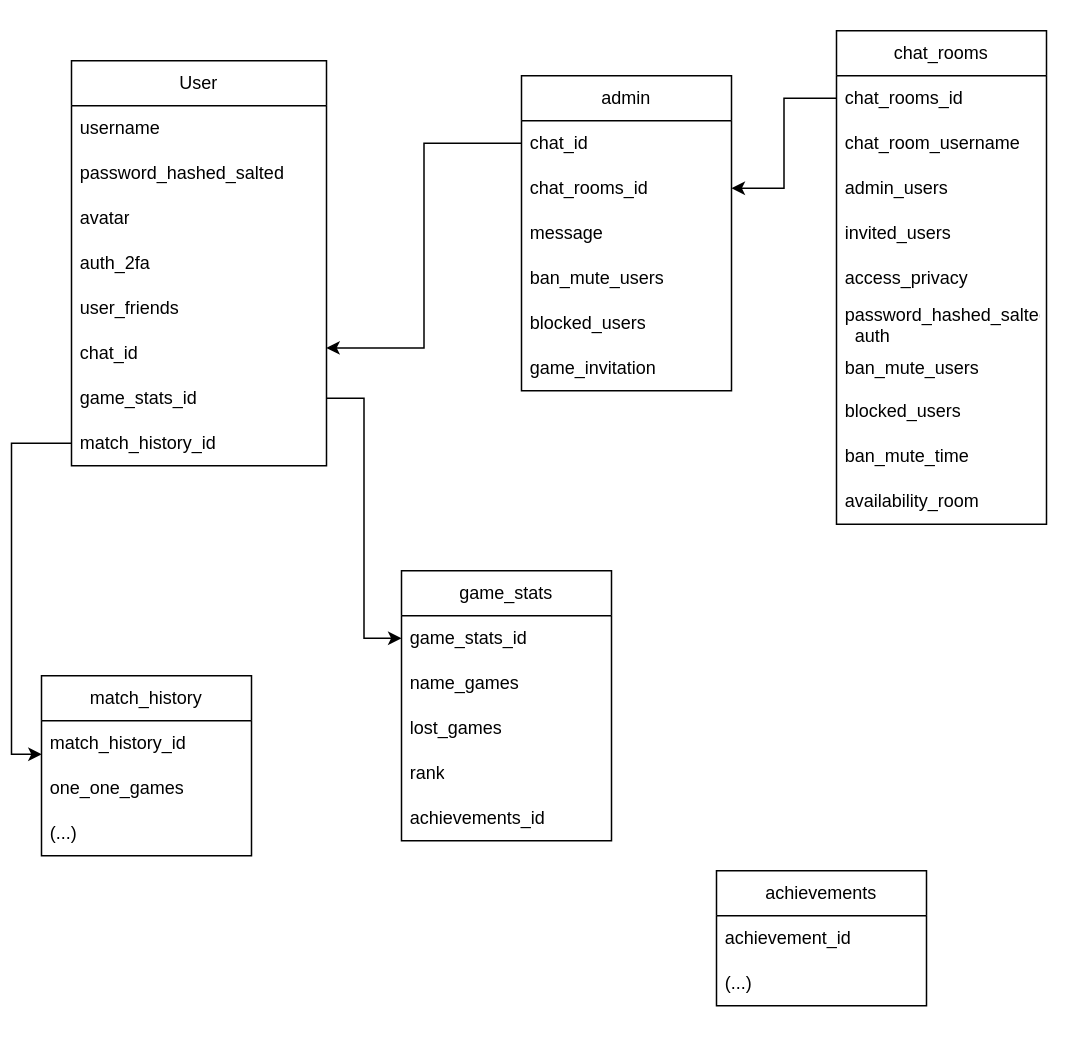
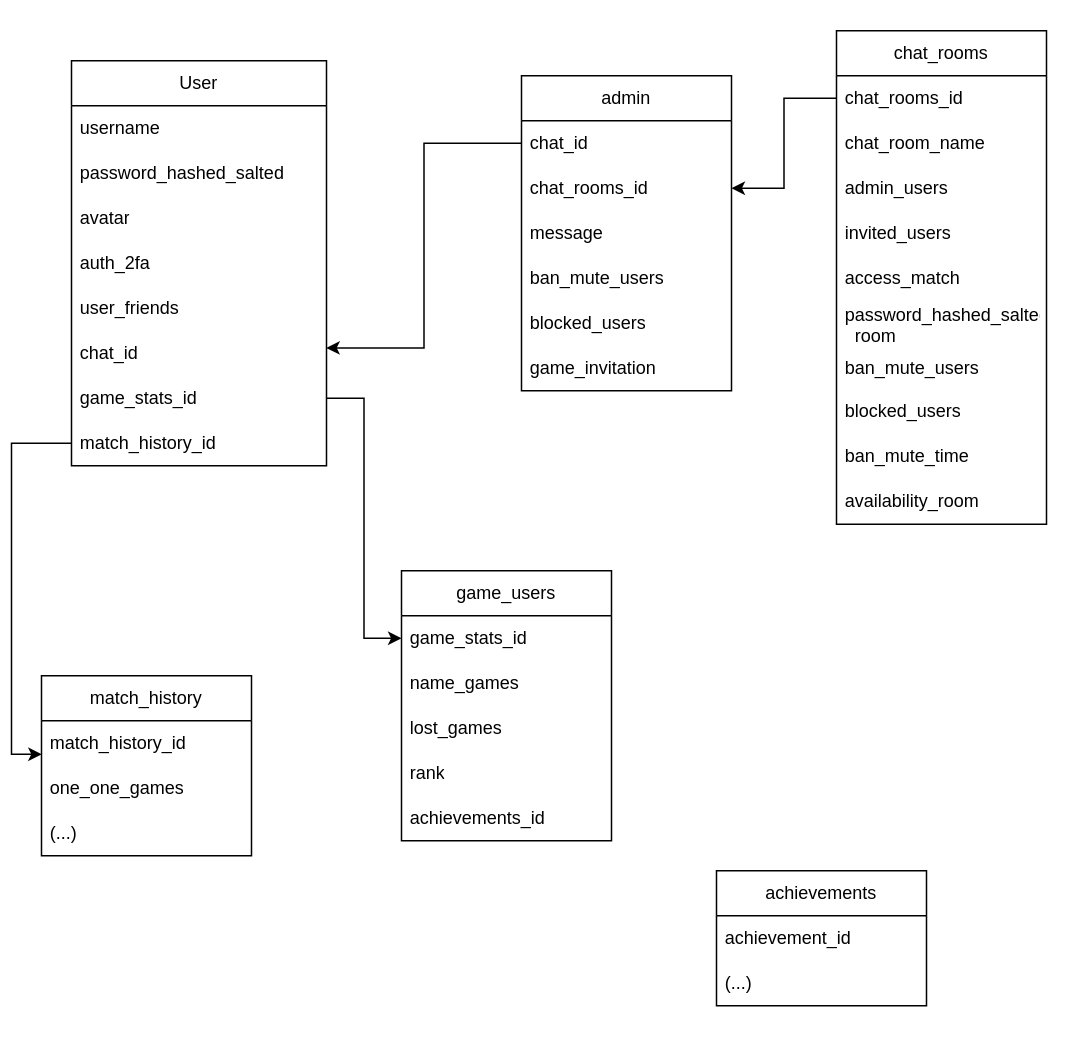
  <mxCell id="0" />
  <mxCell id="1" parent="0" />
  <mxCell id="2" value="User" style="swimlane;fontStyle=0;childLayout=stackLayout;horizontal=1;startSize=30;horizontalStack=0;resizeParent=1;resizeParentMax=0;resizeLast=0;collapsible=1;marginBottom=0;whiteSpace=wrap;html=1;" vertex="1" parent="1"><mxGeometry x="40" y="40" width="170" height="270" as="geometry" /></mxCell>
  <mxCell id="3" value="username" style="text;strokeColor=none;fillColor=none;align=left;verticalAlign=middle;spacingLeft=4;spacingRight=4;overflow=hidden;points=[[0,0.5],[1,0.5]];portConstraint=eastwest;rotatable=0;whiteSpace=wrap;html=1;" vertex="1" parent="2"><mxGeometry y="30" width="170" height="30" as="geometry" /></mxCell>
  <mxCell id="4" value="password_hashed_salted" style="text;strokeColor=none;fillColor=none;align=left;verticalAlign=middle;spacingLeft=4;spacingRight=4;overflow=hidden;points=[[0,0.5],[1,0.5]];portConstraint=eastwest;rotatable=0;whiteSpace=wrap;html=1;" vertex="1" parent="2"><mxGeometry y="60" width="170" height="30" as="geometry" /></mxCell>
  <mxCell id="5" value="avatar" style="text;strokeColor=none;fillColor=none;align=left;verticalAlign=middle;spacingLeft=4;spacingRight=4;overflow=hidden;points=[[0,0.5],[1,0.5]];portConstraint=eastwest;rotatable=0;whiteSpace=wrap;html=1;" vertex="1" parent="2"><mxGeometry y="90" width="170" height="30" as="geometry" /></mxCell>
  <mxCell id="6" value="auth_2fa" style="text;strokeColor=none;fillColor=none;align=left;verticalAlign=middle;spacingLeft=4;spacingRight=4;overflow=hidden;points=[[0,0.5],[1,0.5]];portConstraint=eastwest;rotatable=0;whiteSpace=wrap;html=1;" vertex="1" parent="2"><mxGeometry y="120" width="170" height="30" as="geometry" /></mxCell>
  <mxCell id="7" value="user_friends" style="text;strokeColor=none;fillColor=none;align=left;verticalAlign=middle;spacingLeft=4;spacingRight=4;overflow=hidden;points=[[0,0.5],[1,0.5]];portConstraint=eastwest;rotatable=0;whiteSpace=wrap;html=1;" vertex="1" parent="2"><mxGeometry y="150" width="170" height="30" as="geometry" /></mxCell>
  <mxCell id="8" value="chat_id" style="text;strokeColor=none;fillColor=none;align=left;verticalAlign=middle;spacingLeft=4;spacingRight=4;overflow=hidden;points=[[0,0.5],[1,0.5]];portConstraint=eastwest;rotatable=0;whiteSpace=wrap;html=1;" vertex="1" parent="2"><mxGeometry y="180" width="170" height="30" as="geometry" /></mxCell>
  <mxCell id="9" value="game_stats_id" style="text;strokeColor=none;fillColor=none;align=left;verticalAlign=middle;spacingLeft=4;spacingRight=4;overflow=hidden;points=[[0,0.5],[1,0.5]];portConstraint=eastwest;rotatable=0;whiteSpace=wrap;html=1;" vertex="1" parent="2"><mxGeometry y="210" width="170" height="30" as="geometry" /></mxCell>
  <mxCell id="10" value="match_history_id" style="text;strokeColor=none;fillColor=none;align=left;verticalAlign=middle;spacingLeft=4;spacingRight=4;overflow=hidden;points=[[0,0.5],[1,0.5]];portConstraint=eastwest;rotatable=0;whiteSpace=wrap;html=1;" vertex="1" parent="2"><mxGeometry y="240" width="170" height="30" as="geometry" /></mxCell>
  <mxCell id="11" value="admin" style="swimlane;fontStyle=0;childLayout=stackLayout;horizontal=1;startSize=30;horizontalStack=0;resizeParent=1;resizeParentMax=0;resizeLast=0;collapsible=1;marginBottom=0;whiteSpace=wrap;html=1;" vertex="1" parent="1"><mxGeometry x="340" y="50" width="140" height="210" as="geometry" /></mxCell>
  <mxCell id="12" value="chat_id" style="text;strokeColor=none;fillColor=none;align=left;verticalAlign=middle;spacingLeft=4;spacingRight=4;overflow=hidden;points=[[0,0.5],[1,0.5]];portConstraint=eastwest;rotatable=0;whiteSpace=wrap;html=1;" vertex="1" parent="11"><mxGeometry y="30" width="140" height="30" as="geometry" /></mxCell>
  <mxCell id="13" value="chat_rooms_id" style="text;strokeColor=none;fillColor=none;align=left;verticalAlign=middle;spacingLeft=4;spacingRight=4;overflow=hidden;points=[[0,0.5],[1,0.5]];portConstraint=eastwest;rotatable=0;whiteSpace=wrap;html=1;" vertex="1" parent="11"><mxGeometry y="60" width="140" height="30" as="geometry" /></mxCell>
  <mxCell id="14" value="message" style="text;strokeColor=none;fillColor=none;align=left;verticalAlign=middle;spacingLeft=4;spacingRight=4;overflow=hidden;points=[[0,0.5],[1,0.5]];portConstraint=eastwest;rotatable=0;whiteSpace=wrap;html=1;" vertex="1" parent="11"><mxGeometry y="90" width="140" height="30" as="geometry" /></mxCell>
  <mxCell id="15" value="ban_mute_users" style="text;strokeColor=none;fillColor=none;align=left;verticalAlign=middle;spacingLeft=4;spacingRight=4;overflow=hidden;points=[[0,0.5],[1,0.5]];portConstraint=eastwest;rotatable=0;whiteSpace=wrap;html=1;" vertex="1" parent="11"><mxGeometry y="120" width="140" height="30" as="geometry" /></mxCell>
  <mxCell id="16" value="blocked_users" style="text;strokeColor=none;fillColor=none;align=left;verticalAlign=middle;spacingLeft=4;spacingRight=4;overflow=hidden;points=[[0,0.5],[1,0.5]];portConstraint=eastwest;rotatable=0;whiteSpace=wrap;html=1;" vertex="1" parent="11"><mxGeometry y="150" width="140" height="30" as="geometry" /></mxCell>
  <mxCell id="17" value="game_invitation" style="text;strokeColor=none;fillColor=none;align=left;verticalAlign=middle;spacingLeft=4;spacingRight=4;overflow=hidden;points=[[0,0.5],[1,0.5]];portConstraint=eastwest;rotatable=0;whiteSpace=wrap;html=1;" vertex="1" parent="11"><mxGeometry y="180" width="140" height="30" as="geometry" /></mxCell>
- <mxCell id="18" value="game_stats" style="swimlane;fontStyle=0;childLayout=stackLayout;horizontal=1;startSize=30;horizontalStack=0;resizeParent=1;resizeParentMax=0;resizeLast=0;collapsible=1;marginBottom=0;whiteSpace=wrap;html=1;" vertex="1" parent="1"><mxGeometry x="260" y="380" width="140" height="180" as="geometry" /></mxCell>
+ <mxCell id="18" value="game_users" style="swimlane;fontStyle=0;childLayout=stackLayout;horizontal=1;startSize=30;horizontalStack=0;resizeParent=1;resizeParentMax=0;resizeLast=0;collapsible=1;marginBottom=0;whiteSpace=wrap;html=1;" vertex="1" parent="1"><mxGeometry x="260" y="380" width="140" height="180" as="geometry" /></mxCell>
  <mxCell id="19" value="game_stats_id" style="text;strokeColor=none;fillColor=none;align=left;verticalAlign=middle;spacingLeft=4;spacingRight=4;overflow=hidden;points=[[0,0.5],[1,0.5]];portConstraint=eastwest;rotatable=0;whiteSpace=wrap;html=1;" vertex="1" parent="18"><mxGeometry y="30" width="140" height="30" as="geometry" /></mxCell>
  <mxCell id="20" value="name_games" style="text;strokeColor=none;fillColor=none;align=left;verticalAlign=middle;spacingLeft=4;spacingRight=4;overflow=hidden;points=[[0,0.5],[1,0.5]];portConstraint=eastwest;rotatable=0;whiteSpace=wrap;html=1;" vertex="1" parent="18"><mxGeometry y="60" width="140" height="30" as="geometry" /></mxCell>
  <mxCell id="21" value="lost_games" style="text;strokeColor=none;fillColor=none;align=left;verticalAlign=middle;spacingLeft=4;spacingRight=4;overflow=hidden;points=[[0,0.5],[1,0.5]];portConstraint=eastwest;rotatable=0;whiteSpace=wrap;html=1;" vertex="1" parent="18"><mxGeometry y="90" width="140" height="30" as="geometry" /></mxCell>
  <mxCell id="22" value="rank" style="text;strokeColor=none;fillColor=none;align=left;verticalAlign=middle;spacingLeft=4;spacingRight=4;overflow=hidden;points=[[0,0.5],[1,0.5]];portConstraint=eastwest;rotatable=0;whiteSpace=wrap;html=1;" vertex="1" parent="18"><mxGeometry y="120" width="140" height="30" as="geometry" /></mxCell>
  <mxCell id="23" value="achievements_id" style="text;strokeColor=none;fillColor=none;align=left;verticalAlign=middle;spacingLeft=4;spacingRight=4;overflow=hidden;points=[[0,0.5],[1,0.5]];portConstraint=eastwest;rotatable=0;whiteSpace=wrap;html=1;" vertex="1" parent="18"><mxGeometry y="150" width="140" height="30" as="geometry" /></mxCell>
  <mxCell id="24" style="edgeStyle=orthogonalEdgeStyle;rounded=0;orthogonalLoop=1;jettySize=auto;html=1;exitX=1;exitY=0.5;exitDx=0;exitDy=0;entryX=0;entryY=0.5;entryDx=0;entryDy=0;" edge="1" parent="1" source="9" target="19"><mxGeometry relative="1" as="geometry" /></mxCell>
  <mxCell id="25" value="achievements" style="swimlane;fontStyle=0;childLayout=stackLayout;horizontal=1;startSize=30;horizontalStack=0;resizeParent=1;resizeParentMax=0;resizeLast=0;collapsible=1;marginBottom=0;whiteSpace=wrap;html=1;" vertex="1" parent="1"><mxGeometry x="470" y="580" width="140" height="90" as="geometry" /></mxCell>
  <mxCell id="26" value="achievement_id" style="text;strokeColor=none;fillColor=none;align=left;verticalAlign=middle;spacingLeft=4;spacingRight=4;overflow=hidden;points=[[0,0.5],[1,0.5]];portConstraint=eastwest;rotatable=0;whiteSpace=wrap;html=1;" vertex="1" parent="25"><mxGeometry y="30" width="140" height="30" as="geometry" /></mxCell>
  <mxCell id="27" value="(...)" style="text;strokeColor=none;fillColor=none;align=left;verticalAlign=middle;spacingLeft=4;spacingRight=4;overflow=hidden;points=[[0,0.5],[1,0.5]];portConstraint=eastwest;rotatable=0;whiteSpace=wrap;html=1;" vertex="1" parent="25"><mxGeometry y="60" width="140" height="30" as="geometry" /></mxCell>
  <mxCell id="28" value="match_history" style="swimlane;fontStyle=0;childLayout=stackLayout;horizontal=1;startSize=30;horizontalStack=0;resizeParent=1;resizeParentMax=0;resizeLast=0;collapsible=1;marginBottom=0;whiteSpace=wrap;html=1;" vertex="1" parent="1"><mxGeometry x="20" y="450" width="140" height="120" as="geometry" /></mxCell>
  <mxCell id="29" value="match_history_id" style="text;strokeColor=none;fillColor=none;align=left;verticalAlign=middle;spacingLeft=4;spacingRight=4;overflow=hidden;points=[[0,0.5],[1,0.5]];portConstraint=eastwest;rotatable=0;whiteSpace=wrap;html=1;" vertex="1" parent="28"><mxGeometry y="30" width="140" height="30" as="geometry" /></mxCell>
  <mxCell id="30" value="one_one_games" style="text;strokeColor=none;fillColor=none;align=left;verticalAlign=middle;spacingLeft=4;spacingRight=4;overflow=hidden;points=[[0,0.5],[1,0.5]];portConstraint=eastwest;rotatable=0;whiteSpace=wrap;html=1;" vertex="1" parent="28"><mxGeometry y="60" width="140" height="30" as="geometry" /></mxCell>
  <mxCell id="31" value="(...)" style="text;strokeColor=none;fillColor=none;align=left;verticalAlign=middle;spacingLeft=4;spacingRight=4;overflow=hidden;points=[[0,0.5],[1,0.5]];portConstraint=eastwest;rotatable=0;whiteSpace=wrap;html=1;" vertex="1" parent="28"><mxGeometry y="90" width="140" height="30" as="geometry" /></mxCell>
  <mxCell id="32" style="edgeStyle=orthogonalEdgeStyle;rounded=0;orthogonalLoop=1;jettySize=auto;html=1;entryX=0.001;entryY=0.744;entryDx=0;entryDy=0;entryPerimeter=0;" edge="1" parent="1" source="10" target="29"><mxGeometry relative="1" as="geometry" /></mxCell>
  <mxCell id="33" style="edgeStyle=orthogonalEdgeStyle;rounded=0;orthogonalLoop=1;jettySize=auto;html=1;exitX=0;exitY=0.5;exitDx=0;exitDy=0;entryX=0.999;entryY=0.382;entryDx=0;entryDy=0;entryPerimeter=0;" edge="1" parent="1" source="12" target="8"><mxGeometry relative="1" as="geometry" /></mxCell>
  <mxCell id="34" value="chat_rooms" style="swimlane;fontStyle=0;childLayout=stackLayout;horizontal=1;startSize=30;horizontalStack=0;resizeParent=1;resizeParentMax=0;resizeLast=0;collapsible=1;marginBottom=0;whiteSpace=wrap;html=1;" vertex="1" parent="1"><mxGeometry x="550" y="20" width="140" height="329" as="geometry" /></mxCell>
  <mxCell id="35" value="chat_rooms_id" style="text;strokeColor=none;fillColor=none;align=left;verticalAlign=middle;spacingLeft=4;spacingRight=4;overflow=hidden;points=[[0,0.5],[1,0.5]];portConstraint=eastwest;rotatable=0;whiteSpace=wrap;html=1;" vertex="1" parent="34"><mxGeometry y="30" width="140" height="30" as="geometry" /></mxCell>
- <mxCell id="36" value="chat_room_username" style="text;strokeColor=none;fillColor=none;align=left;verticalAlign=middle;spacingLeft=4;spacingRight=4;overflow=hidden;points=[[0,0.5],[1,0.5]];portConstraint=eastwest;rotatable=0;whiteSpace=wrap;html=1;" vertex="1" parent="34"><mxGeometry y="60" width="140" height="30" as="geometry" /></mxCell>
+ <mxCell id="36" value="chat_room_name" style="text;strokeColor=none;fillColor=none;align=left;verticalAlign=middle;spacingLeft=4;spacingRight=4;overflow=hidden;points=[[0,0.5],[1,0.5]];portConstraint=eastwest;rotatable=0;whiteSpace=wrap;html=1;" vertex="1" parent="34"><mxGeometry y="60" width="140" height="30" as="geometry" /></mxCell>
  <mxCell id="37" value="admin_users" style="text;strokeColor=none;fillColor=none;align=left;verticalAlign=middle;spacingLeft=4;spacingRight=4;overflow=hidden;points=[[0,0.5],[1,0.5]];portConstraint=eastwest;rotatable=0;whiteSpace=wrap;html=1;" vertex="1" parent="34"><mxGeometry y="90" width="140" height="30" as="geometry" /></mxCell>
  <mxCell id="38" value="invited_users" style="text;strokeColor=none;fillColor=none;align=left;verticalAlign=middle;spacingLeft=4;spacingRight=4;overflow=hidden;points=[[0,0.5],[1,0.5]];portConstraint=eastwest;rotatable=0;whiteSpace=wrap;html=1;" vertex="1" parent="34"><mxGeometry y="120" width="140" height="30" as="geometry" /></mxCell>
- <mxCell id="39" value="access_privacy" style="text;strokeColor=none;fillColor=none;align=left;verticalAlign=middle;spacingLeft=4;spacingRight=4;overflow=hidden;points=[[0,0.5],[1,0.5]];portConstraint=eastwest;rotatable=0;whiteSpace=wrap;html=1;" vertex="1" parent="34"><mxGeometry y="150" width="140" height="30" as="geometry" /></mxCell>
- <mxCell id="40" value="password_hashed_salted&lt;br&gt;_auth" style="text;strokeColor=none;fillColor=none;align=left;verticalAlign=middle;spacingLeft=4;spacingRight=4;overflow=hidden;points=[[0,0.5],[1,0.5]];portConstraint=eastwest;rotatable=0;whiteSpace=wrap;html=1;" vertex="1" parent="34"><mxGeometry y="180" width="140" height="30" as="geometry" /></mxCell>
+ <mxCell id="39" value="access_match" style="text;strokeColor=none;fillColor=none;align=left;verticalAlign=middle;spacingLeft=4;spacingRight=4;overflow=hidden;points=[[0,0.5],[1,0.5]];portConstraint=eastwest;rotatable=0;whiteSpace=wrap;html=1;" vertex="1" parent="34"><mxGeometry y="150" width="140" height="30" as="geometry" /></mxCell>
+ <mxCell id="40" value="password_hashed_salted&lt;br&gt;_room" style="text;strokeColor=none;fillColor=none;align=left;verticalAlign=middle;spacingLeft=4;spacingRight=4;overflow=hidden;points=[[0,0.5],[1,0.5]];portConstraint=eastwest;rotatable=0;whiteSpace=wrap;html=1;" vertex="1" parent="34"><mxGeometry y="180" width="140" height="30" as="geometry" /></mxCell>
  <mxCell id="41" value="ban_mute_users" style="text;strokeColor=none;fillColor=none;align=left;verticalAlign=middle;spacingLeft=4;spacingRight=4;overflow=hidden;points=[[0,0.5],[1,0.5]];portConstraint=eastwest;rotatable=0;whiteSpace=wrap;html=1;" vertex="1" parent="34"><mxGeometry y="210" width="140" height="29" as="geometry" /></mxCell>
  <mxCell id="42" value="blocked_users" style="text;strokeColor=none;fillColor=none;align=left;verticalAlign=middle;spacingLeft=4;spacingRight=4;overflow=hidden;points=[[0,0.5],[1,0.5]];portConstraint=eastwest;rotatable=0;whiteSpace=wrap;html=1;" vertex="1" parent="34"><mxGeometry y="239" width="140" height="30" as="geometry" /></mxCell>
  <mxCell id="43" value="ban_mute_time" style="text;strokeColor=none;fillColor=none;align=left;verticalAlign=middle;spacingLeft=4;spacingRight=4;overflow=hidden;points=[[0,0.5],[1,0.5]];portConstraint=eastwest;rotatable=0;whiteSpace=wrap;html=1;" vertex="1" parent="34"><mxGeometry y="269" width="140" height="30" as="geometry" /></mxCell>
  <mxCell id="44" value="availability_room" style="text;strokeColor=none;fillColor=none;align=left;verticalAlign=middle;spacingLeft=4;spacingRight=4;overflow=hidden;points=[[0,0.5],[1,0.5]];portConstraint=eastwest;rotatable=0;whiteSpace=wrap;html=1;" vertex="1" parent="34"><mxGeometry y="299" width="140" height="30" as="geometry" /></mxCell>
  <mxCell id="45" style="edgeStyle=orthogonalEdgeStyle;rounded=0;orthogonalLoop=1;jettySize=auto;html=1;exitX=0;exitY=0.5;exitDx=0;exitDy=0;entryX=1;entryY=0.5;entryDx=0;entryDy=0;" edge="1" parent="1" source="35" target="13"><mxGeometry relative="1" as="geometry" /></mxCell>
